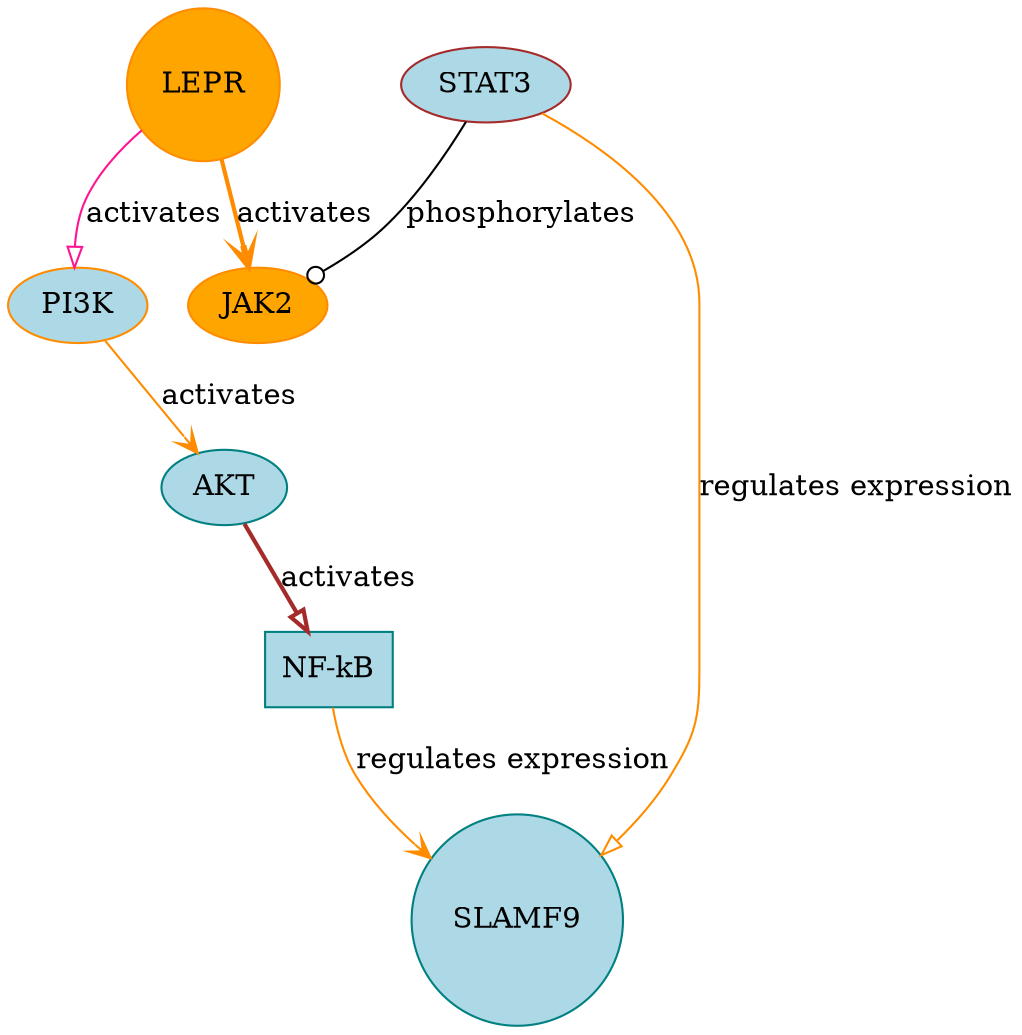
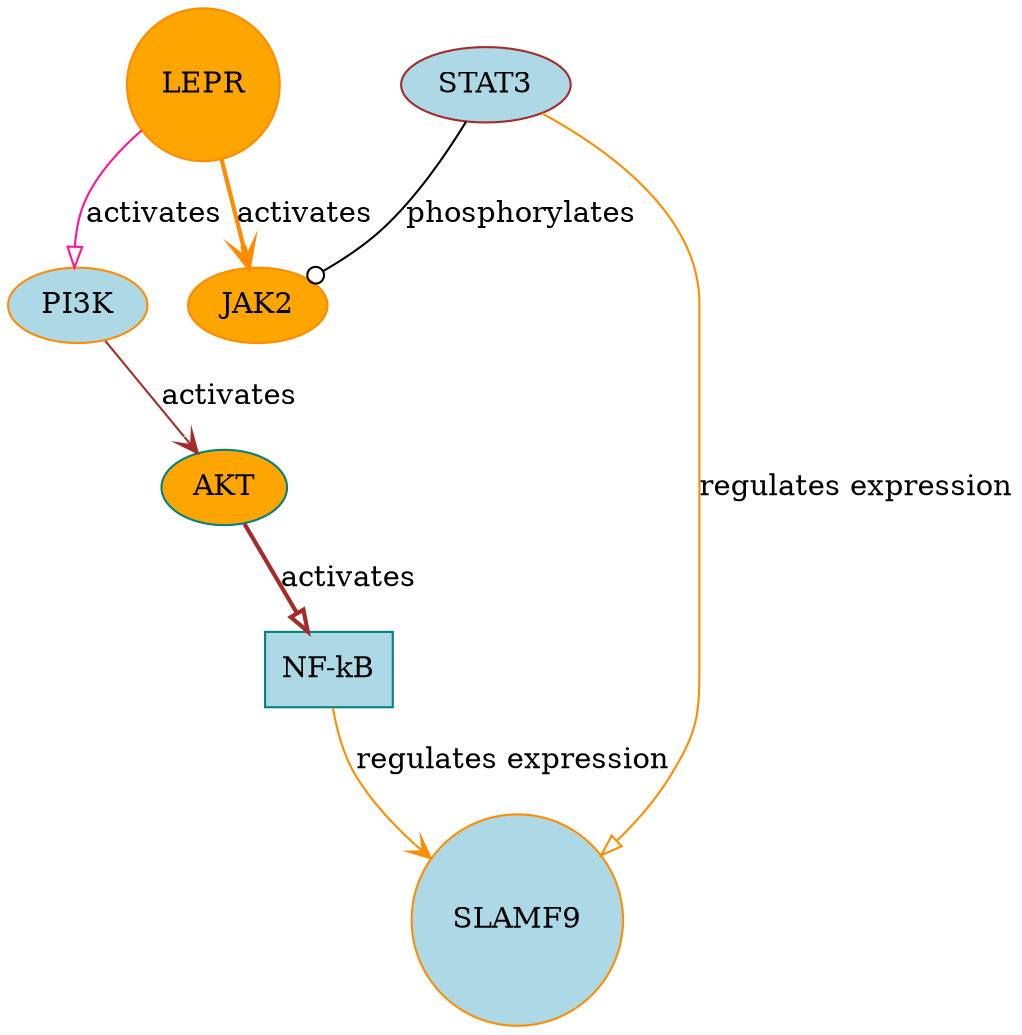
  digraph {
    node [color=darkorange fillcolor=lightblue shape=ellipse style=filled]
    edge [arrowhead=vee color=darkorange style=solid]
    LEPR [fillcolor=orange shape=circle]
    JAK2 [fillcolor=orange]
    PI3K
-   AKT [color=teal]
+   AKT [color=teal fillcolor=orange]
    STAT3 [color=brown]
-   SLAMF9 [color=teal shape=circle]
+   SLAMF9 [shape=circle]
    "NF-kB" [color=teal shape=box]
    LEPR -> JAK2 [evidence="LEPR activation leads to JAK2 phosphorylation (PMID: 11297596)" label=activates probability=0.9 style=bold]
    LEPR -> PI3K [arrowhead=onormal color=deeppink evidence="LEPR activation can lead to PI3K pathway activation (PMID: 11297596)" label=activates probability=0.8]
-   PI3K -> AKT [evidence="PI3K activation leads to AKT phosphorylation (PMID: 11297596)" label=activates probability=0.75]
+   PI3K -> AKT [color=brown evidence="PI3K activation leads to AKT phosphorylation (PMID: 11297596)" label=activates probability=0.75]
    AKT -> "NF-kB" [arrowhead=onormal color=brown evidence="AKT can activate NF-kB signaling (PMID: 12893815)" label=activates probability=0.7 style=bold]
    STAT3 -> JAK2 [arrowhead=odot color=black evidence="JAK2 phosphorylates STAT3 upon activation (PMID: 11297596)" label=phosphorylates probability=0.85]
    STAT3 -> SLAMF9 [arrowhead=onormal evidence="STAT3 can regulate genes involved in immune response, potentially including SLAMF9 (PMID: 12893815)" label="regulates expression" probability=0.6]
    "NF-kB" -> SLAMF9 [evidence="NF-kB regulates immune-related genes, potentially including SLAMF9 (PMID: 12893815)" label="regulates expression" probability=0.5]
  }
